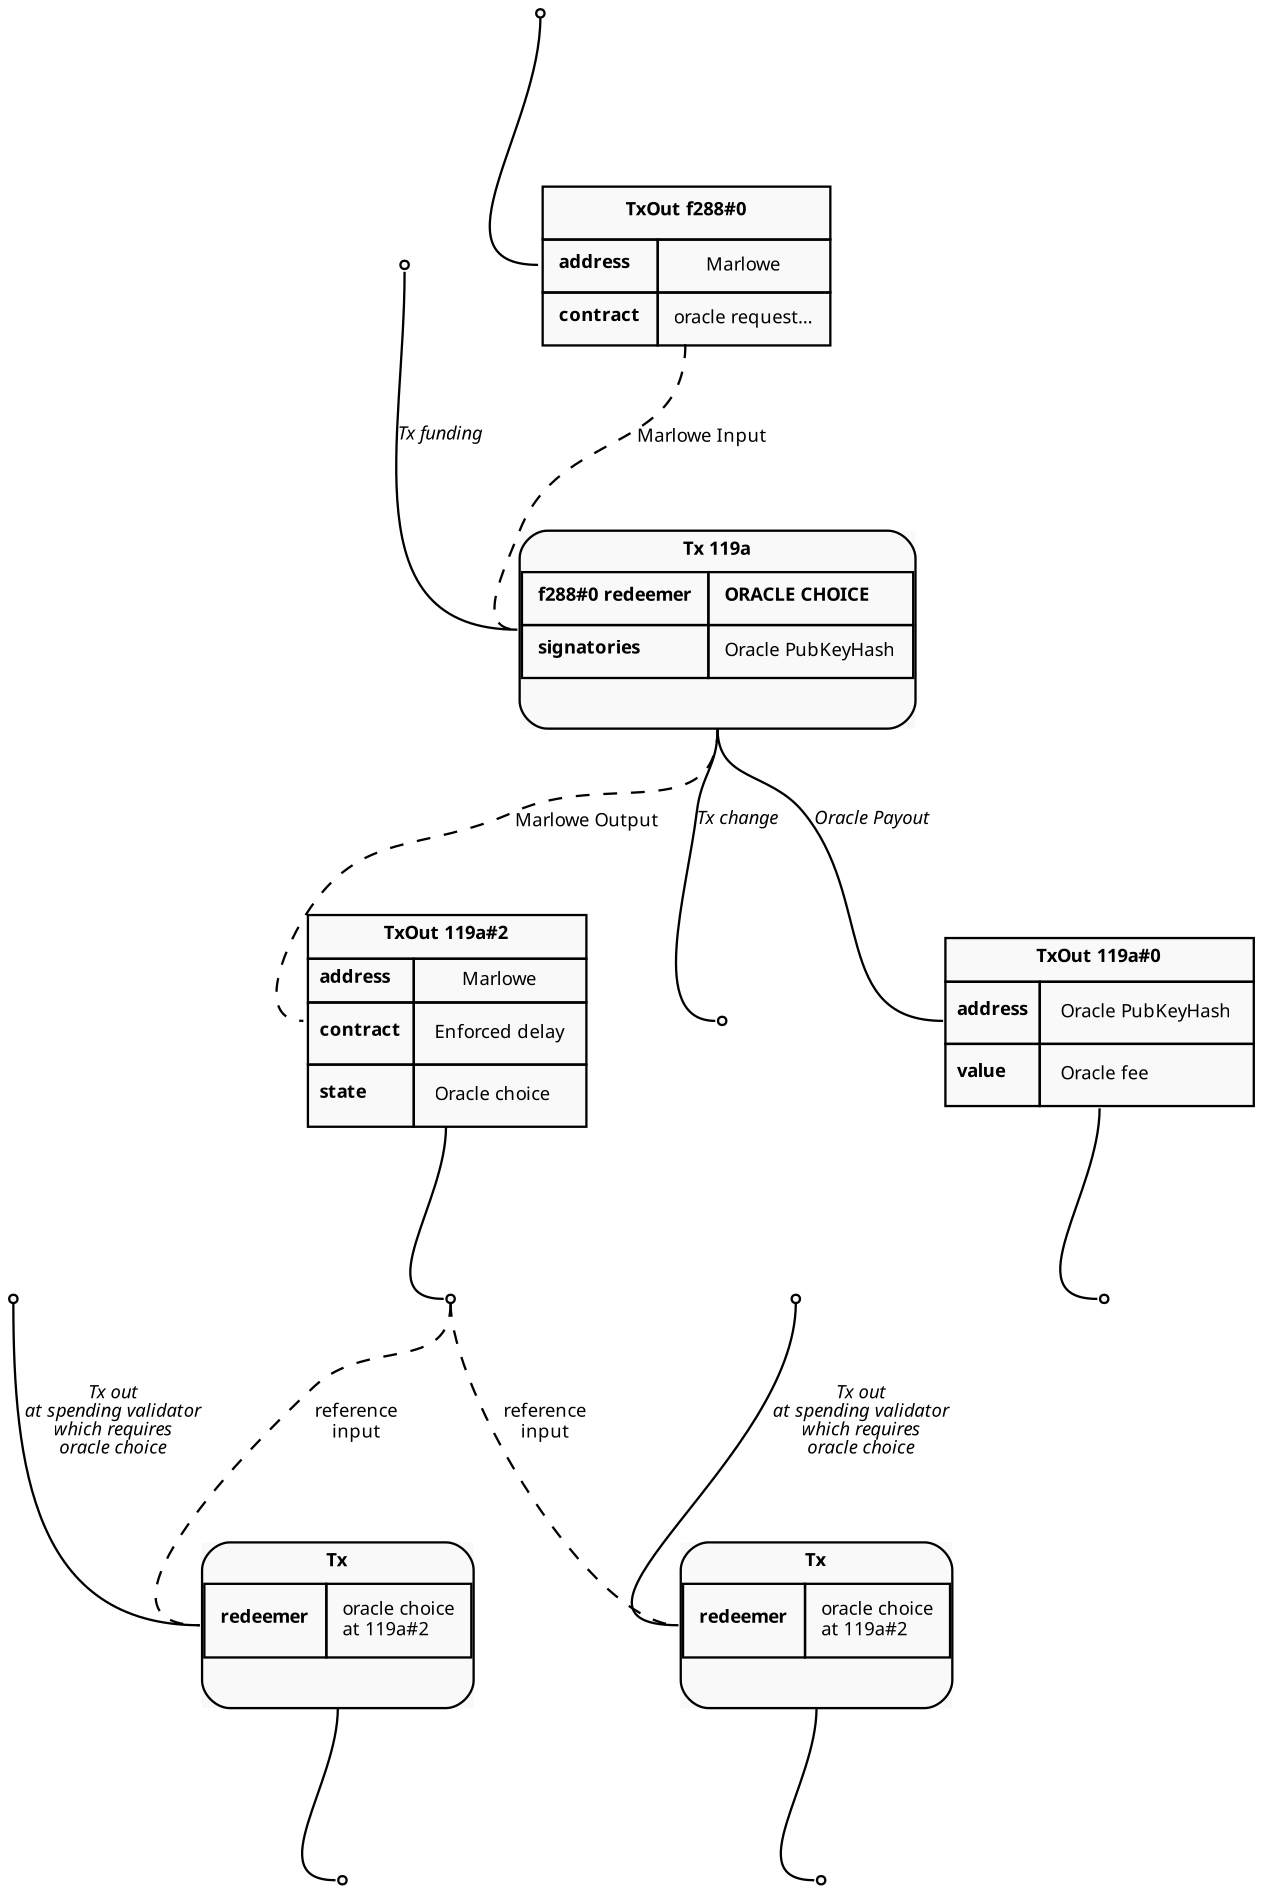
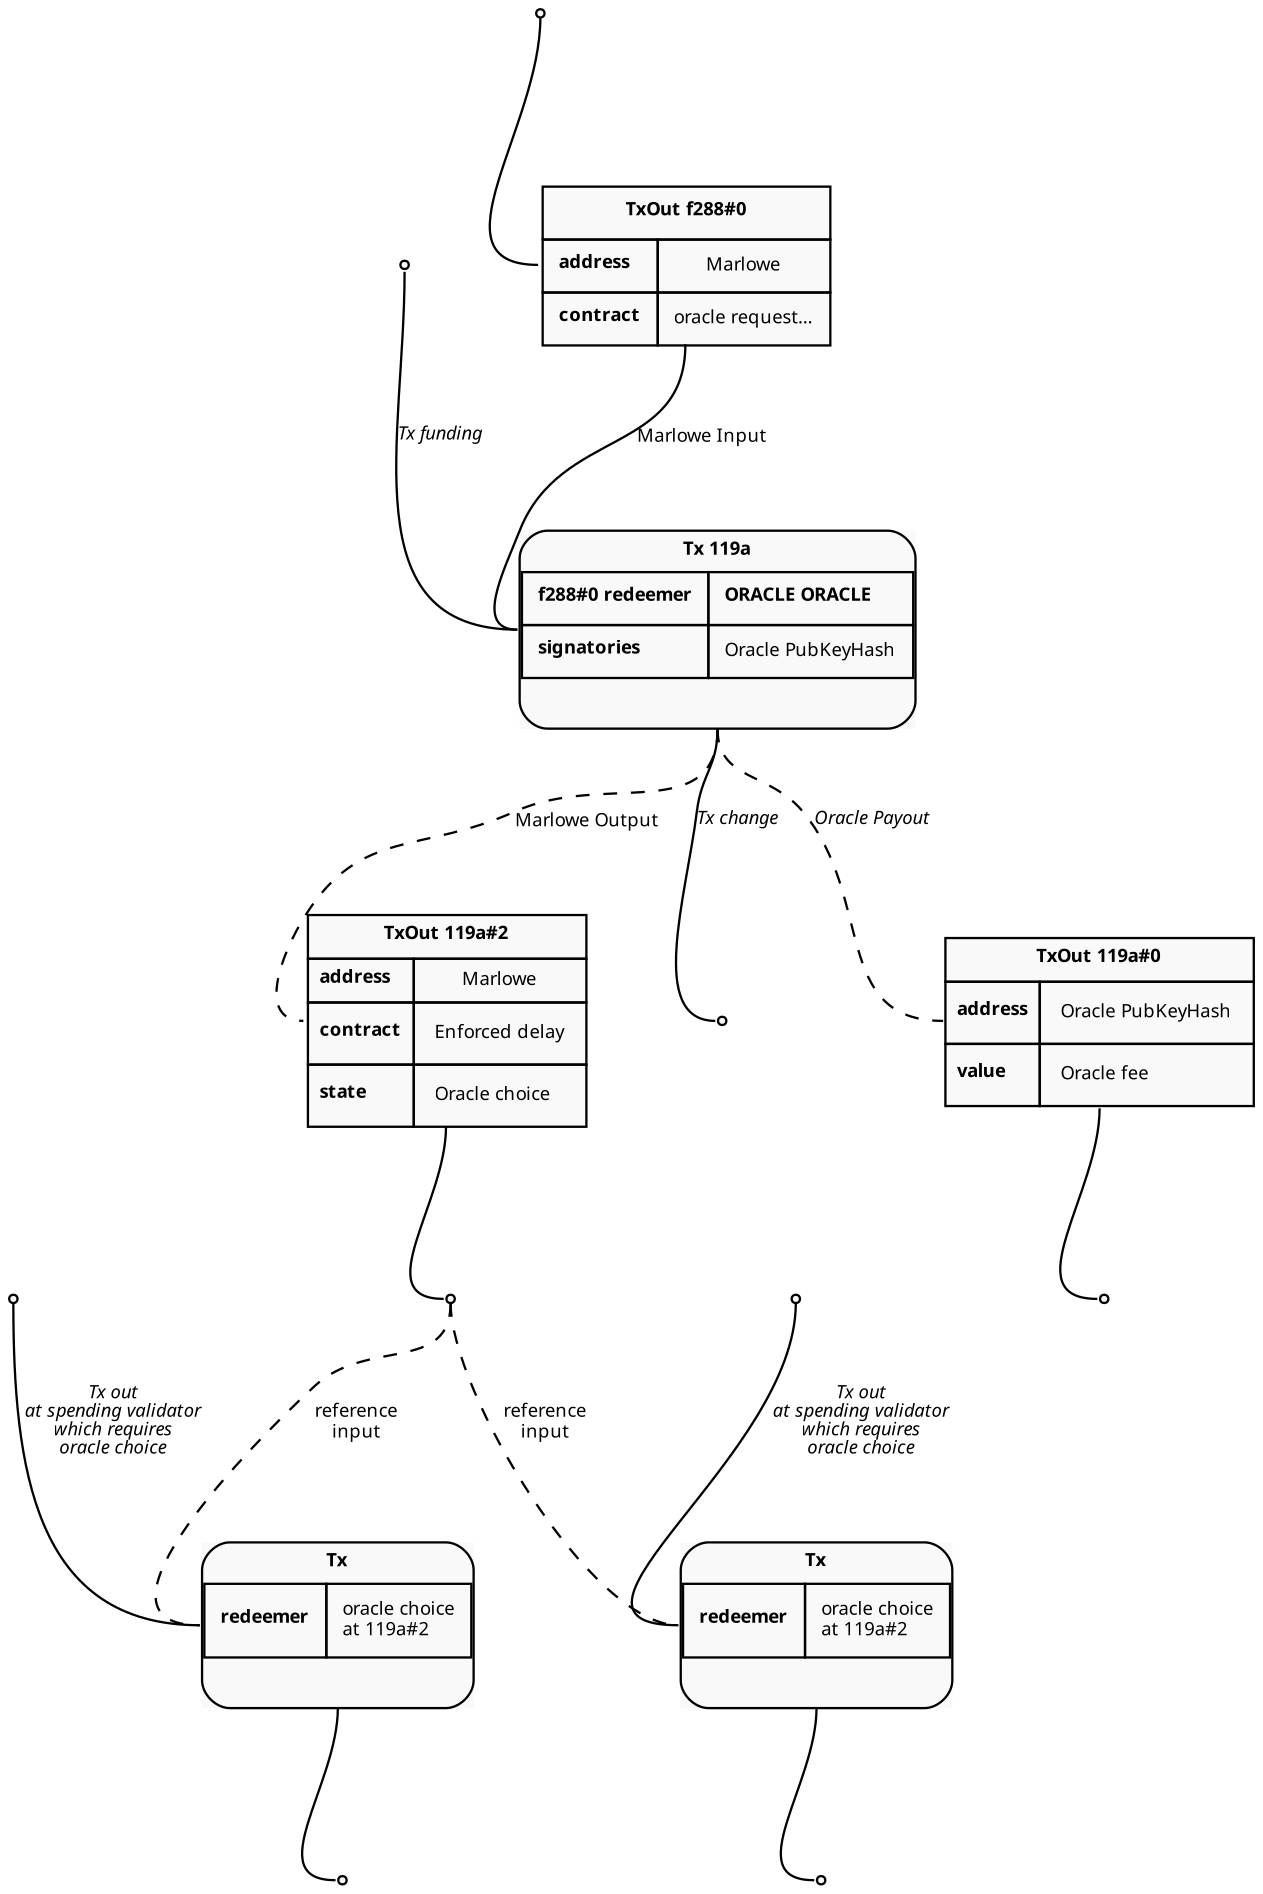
  digraph {
    fontname="Noto Sans"
    nodesep=0.8
    rankdir=TD
    ranksep=1
    node [fillcolor="#f9f9f9" fontname="Noto Sans" fontsize="8pt" shape=point style=filled]
    edge [arrowhead=none color="#aaa" fontname="Noto Sans" fontsize="8pt" headport=w tailport=s]
    n1 [border=0 label=<     <TABLE CELLSPACING="0" CELLPADDING="6" border="0" CELLBORDER="1" color="#aaa">       <TR>         <TD colspan="2" align="center"><b>TxOut f288#0</b></TD>       </TR>       <TR>         <TD align="left"><b>address</b></TD>         <TD>Marlowe</TD>       </TR>       <TR>         <TD align="left" balign="left"><b>contract</b></TD>         <TD align="left" balign="left">oracle request…</TD>       </TR>     </TABLE>   > shape=plain]
    MarloweInitialThreadPoint
-   n3 [color="#aaa" label=<     <TABLE CELLSPACING="0" CELLPADDING="4" border="1" CELLBORDER="0" style="rounded" color="#aaa">       <TR>         <TD colspan="2" align="center"><b>Tx 119a</b></TD>       </TR>       <TR>         <TD CELLPADDING="0">           <TABLE CELLSPACING="0" CELLPADDING="6" border="0" CELLBORDER="0">             <TR>               <TD border="1" align="left"><b>f288#0 redeemer</b></TD>               <TD border="1" align="left" balign="left"><b>ORACLE CHOICE</b></TD>             </TR>             <TR>               <TD border="1" align="left"><b>signatories</b></TD>               <TD border="1" align="left">Oracle PubKeyHash</TD>             </TR>             <TR>               <TD collspan="2" align="center"> </TD>             </TR>           </TABLE>         </TD>       </TR>     </TABLE>   > shape=plain]
+   n3 [color="#aaa" label=<     <TABLE CELLSPACING="0" CELLPADDING="4" border="1" CELLBORDER="0" style="rounded" color="#aaa">       <TR>         <TD colspan="2" align="center"><b>Tx 119a</b></TD>       </TR>       <TR>         <TD CELLPADDING="0">           <TABLE CELLSPACING="0" CELLPADDING="6" border="0" CELLBORDER="0">             <TR>               <TD border="1" align="left"><b>f288#0 redeemer</b></TD>               <TD border="1" align="left" balign="left"><b>ORACLE ORACLE</b></TD>             </TR>             <TR>               <TD border="1" align="left"><b>signatories</b></TD>               <TD border="1" align="left">Oracle PubKeyHash</TD>             </TR>             <TR>               <TD collspan="2" align="center"> </TD>             </TR>           </TABLE>         </TD>       </TR>     </TABLE>   > shape=plain]
    n4 [border=1 color="#000" label=<     <TABLE CELLSPACING="0" CELLPADDING="4" border="0" CELLBORDER="1" color="#aaa">       <TR>         <TD colspan="2" align="center"><b>TxOut 119a#2</b></TD>       </TR>       <TR>         <TD align="left"><b>address</b></TD>         <TD>Marlowe</TD>       </TR>       <TR>         <TD align="left"><b>contract</b></TD>         <TD align="left" balign="left" cellpadding="8">Enforced delay</TD>       </TR>       <TR>         <TD align="left"><b>state</b></TD>         <TD align="left" balign="left" cellpadding="8">Oracle choice</TD>       </TR>     </TABLE>   > shape=plain]
    change
    n6 [border=1 color="#000" label=<     <TABLE CELLSPACING="0" CELLPADDING="4" border="0" CELLBORDER="1" color="#aaa">       <TR>         <TD colspan="2" align="center"><b>TxOut 119a#0</b></TD>       </TR>       <TR>         <TD align="left"><b>address</b></TD>         <TD cellpadding="8">Oracle PubKeyHash</TD>       </TR>       <TR>         <TD align="left"><b>value</b></TD>         <TD align="left" balign="left" cellpadding="8">Oracle fee</TD>       </TR>     </TABLE>   > shape=plain]
    MarloweResultingThreadPoint
    OraclePayoutThread
    FundingOutput
    n10 [color="#aaa" label=<     <TABLE CELLSPACING="0" CELLPADDING="4" border="1" CELLBORDER="0" style="rounded" color="#aaa">       <TR>         <TD colspan="2" align="center"><b>Tx</b></TD>       </TR>       <TR>         <TD CELLPADDING="0">           <TABLE CELLSPACING="0" CELLPADDING="6" border="0" CELLBORDER="0">             <TR>               <TD border="1" align="left"><b>redeemer</b></TD>               <TD border="1" align="left" balign="left">oracle choice<br/>at 119a#2</TD>             </TR>             <TR>               <TD collspan="2" align="center"> </TD>             </TR>           </TABLE>         </TD>       </TR>     </TABLE>   > shape=plain]
    n11 [color="#aaa" label=<     <TABLE CELLSPACING="0" CELLPADDING="4" border="1" CELLBORDER="0" style="rounded" color="#aaa">       <TR>         <TD colspan="2" align="center"><b>Tx</b></TD>       </TR>       <TR>         <TD CELLPADDING="0">           <TABLE CELLSPACING="0" CELLPADDING="6" border="0" CELLBORDER="0">             <TR>               <TD border="1" align="left"><b>redeemer</b></TD>               <TD border="1" align="left" balign="left">oracle choice<br/>at 119a#2</TD>             </TR>             <TR>               <TD collspan="2" align="center"> </TD>             </TR>           </TABLE>         </TD>       </TR>     </TABLE>   > shape=plain]
    SpendingValidatorThreadPoint
    AnotherSpendingValidatorThreadPoint
    SpendingValidatorInitialThreadPoint
    AnotherSpendingValidatorInitialThreadPoint
-   n1 -> n3 [label=<Marlowe Input> style=dashed]
+   n1 -> n3 [label=<Marlowe Input>]
    MarloweInitialThreadPoint -> n1
    n3 -> n4 [label=<Marlowe Output> style=dashed]
    n3 -> change [label=<<i>Tx change</i>>]
-   n3 -> n6 [label=<<i>Oracle Payout</i>>]
+   n3 -> n6 [label=<<i>Oracle Payout</i>> style=dashed]
    n4 -> MarloweResultingThreadPoint
    n6 -> OraclePayoutThread
    MarloweResultingThreadPoint -> n10 [fontcolor="#888" label=<reference<br/>input> splines=ortho style=dashed]
    MarloweResultingThreadPoint -> n11 [fontcolor="#888" label=<reference<br/>input> splines=ortho style=dashed]
    FundingOutput -> n3 [label=<<i>Tx funding</i>>]
    n10 -> SpendingValidatorThreadPoint
    n11 -> AnotherSpendingValidatorThreadPoint
    SpendingValidatorInitialThreadPoint -> n10 [label=<<i>Tx out<br/>at spending validator<br/>which requires<br/>oracle choice</i>>]
    AnotherSpendingValidatorInitialThreadPoint -> n11 [label=<<i>Tx out<br/>at spending validator<br/>which requires<br/>oracle choice</i>>]
  }
